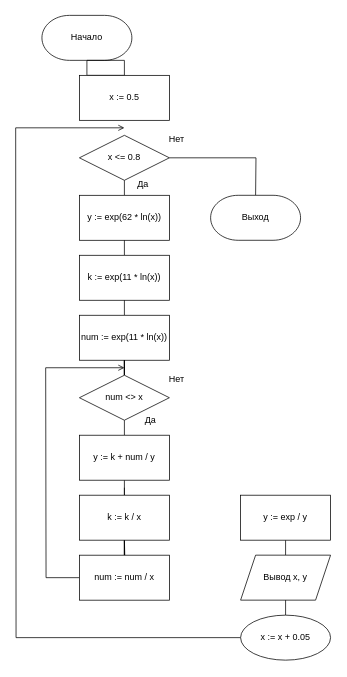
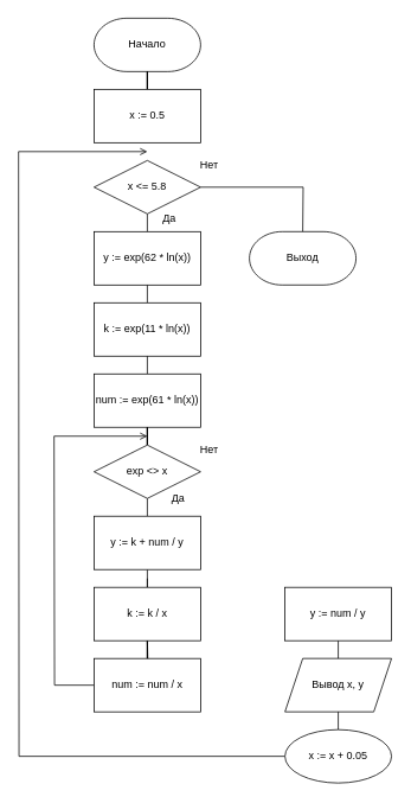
  <mxCell id="0" />
  <mxCell id="1" parent="0" />
  <mxCell id="2" style="edgeStyle=orthogonalEdgeStyle;rounded=0;orthogonalLoop=1;jettySize=auto;html=1;endArrow=none;endFill=0;" edge="1" parent="1" source="3"><mxGeometry relative="1" as="geometry"><mxPoint x="165" y="100" as="targetPoint" /></mxGeometry></mxCell>
- <mxCell id="3" value="Начало" style="strokeWidth=1;html=1;shape=mxgraph.flowchart.terminator;whiteSpace=wrap;" vertex="1" parent="1"><mxGeometry x="55" y="20" width="120" height="60" as="geometry" /></mxCell>
+ <mxCell id="3" value="Начало" style="strokeWidth=1;html=1;shape=mxgraph.flowchart.terminator;whiteSpace=wrap;" vertex="1" parent="1"><mxGeometry x="105" width="120" height="60" as="geometry" y="20" /></mxCell>
  <mxCell id="4" style="edgeStyle=orthogonalEdgeStyle;rounded=0;orthogonalLoop=1;jettySize=auto;html=1;endArrow=none;endFill=0;" edge="1" parent="1" source="5" target="3"><mxGeometry relative="1" as="geometry" /></mxCell>
  <mxCell id="5" value="x := 0.5" style="rounded=0;whiteSpace=wrap;html=1;" vertex="1" parent="1"><mxGeometry x="105" y="100" width="120" height="60" as="geometry" /></mxCell>
  <mxCell id="6" style="edgeStyle=orthogonalEdgeStyle;rounded=0;orthogonalLoop=1;jettySize=auto;html=1;endArrow=none;endFill=0;" edge="1" parent="1"><mxGeometry relative="1" as="geometry"><mxPoint x="165" y="260" as="targetPoint" /><mxPoint x="165" y="240" as="sourcePoint" /></mxGeometry></mxCell>
  <mxCell id="7" value="у := exp(62 * ln(x))" style="rounded=0;whiteSpace=wrap;html=1;" vertex="1" parent="1"><mxGeometry x="105" y="260" width="120" height="60" as="geometry" /></mxCell>
  <mxCell id="8" style="edgeStyle=orthogonalEdgeStyle;rounded=0;orthogonalLoop=1;jettySize=auto;html=1;endArrow=none;endFill=0;" edge="1" parent="1"><mxGeometry relative="1" as="geometry"><mxPoint x="165" y="340" as="targetPoint" /><mxPoint x="165" y="320" as="sourcePoint" /></mxGeometry></mxCell>
  <mxCell id="9" value="k := exp(11 * ln(x))" style="rounded=0;whiteSpace=wrap;html=1;" vertex="1" parent="1"><mxGeometry x="105" y="340" width="120" height="60" as="geometry" /></mxCell>
  <mxCell id="10" style="edgeStyle=orthogonalEdgeStyle;rounded=0;orthogonalLoop=1;jettySize=auto;html=1;endArrow=none;endFill=0;" edge="1" parent="1"><mxGeometry relative="1" as="geometry"><mxPoint x="165" y="420" as="targetPoint" /><mxPoint x="165" y="400" as="sourcePoint" /></mxGeometry></mxCell>
  <mxCell id="11" style="edgeStyle=orthogonalEdgeStyle;rounded=0;orthogonalLoop=1;jettySize=auto;html=1;endArrow=none;endFill=0;" edge="1" parent="1" source="12"><mxGeometry relative="1" as="geometry"><mxPoint x="165" y="500" as="targetPoint" /></mxGeometry></mxCell>
- <mxCell id="12" value="num := exp(11 * ln(x))" style="rounded=0;whiteSpace=wrap;html=1;" vertex="1" parent="1"><mxGeometry x="105" y="420" width="120" height="60" as="geometry" /></mxCell>
+ <mxCell id="12" value="num := exp(61 * ln(x))" style="rounded=0;whiteSpace=wrap;html=1;" vertex="1" parent="1"><mxGeometry x="105" y="420" width="120" height="60" as="geometry" /></mxCell>
  <mxCell id="13" style="edgeStyle=orthogonalEdgeStyle;rounded=0;orthogonalLoop=1;jettySize=auto;html=1;endArrow=none;endFill=0;" edge="1" parent="1" source="15"><mxGeometry relative="1" as="geometry"><mxPoint x="165" y="580" as="targetPoint" /></mxGeometry></mxCell>
  <mxCell id="14" style="edgeStyle=orthogonalEdgeStyle;rounded=0;orthogonalLoop=1;jettySize=auto;html=1;endArrow=none;endFill=0;" edge="1" parent="1" source="15" target="12"><mxGeometry relative="1" as="geometry"><mxPoint x="380" y="580" as="targetPoint" /></mxGeometry></mxCell>
- <mxCell id="15" value="num &amp;lt;&amp;gt; x" style="rhombus;whiteSpace=wrap;html=1;strokeWidth=1;" vertex="1" parent="1"><mxGeometry x="105" y="500" width="120" height="60" as="geometry" /></mxCell>
+ <mxCell id="15" value="exp &amp;lt;&amp;gt; x" style="rhombus;whiteSpace=wrap;html=1;strokeWidth=1;" vertex="1" parent="1"><mxGeometry x="105" y="500" width="120" height="60" as="geometry" /></mxCell>
  <mxCell id="16" style="edgeStyle=orthogonalEdgeStyle;rounded=0;orthogonalLoop=1;jettySize=auto;html=1;endArrow=none;endFill=0;" edge="1" parent="1" source="17"><mxGeometry relative="1" as="geometry"><mxPoint x="340" y="260" as="targetPoint" /></mxGeometry></mxCell>
- <mxCell id="17" value="x &amp;lt;= 0.8" style="rhombus;whiteSpace=wrap;html=1;strokeWidth=1;" vertex="1" parent="1"><mxGeometry x="105" y="180" width="120" height="60" as="geometry" /></mxCell>
+ <mxCell id="17" value="x &amp;lt;= 5.8" style="rhombus;whiteSpace=wrap;html=1;strokeWidth=1;" vertex="1" parent="1"><mxGeometry x="105" y="180" width="120" height="60" as="geometry" /></mxCell>
  <mxCell id="18" value="Да" style="text;html=1;strokeColor=none;fillColor=none;align=center;verticalAlign=middle;whiteSpace=wrap;rounded=0;" vertex="1" parent="1"><mxGeometry x="160" y="230" width="60" height="30" as="geometry" /></mxCell>
  <mxCell id="19" value="Нет" style="text;html=1;strokeColor=none;fillColor=none;align=center;verticalAlign=middle;whiteSpace=wrap;rounded=0;" vertex="1" parent="1"><mxGeometry x="205" y="170" width="60" height="30" as="geometry" /></mxCell>
  <mxCell id="20" value="Да" style="text;html=1;strokeColor=none;fillColor=none;align=center;verticalAlign=middle;whiteSpace=wrap;rounded=0;" vertex="1" parent="1"><mxGeometry x="180" y="550" width="40" height="20" as="geometry" /></mxCell>
  <mxCell id="21" value="" style="edgeStyle=orthogonalEdgeStyle;rounded=0;orthogonalLoop=1;jettySize=auto;html=1;endArrow=none;endFill=0;" edge="1" parent="1" target="28"><mxGeometry relative="1" as="geometry"><mxPoint x="165" y="720" as="sourcePoint" /></mxGeometry></mxCell>
  <mxCell id="22" style="edgeStyle=orthogonalEdgeStyle;rounded=0;orthogonalLoop=1;jettySize=auto;html=1;endArrow=none;endFill=0;" edge="1" parent="1" source="23"><mxGeometry relative="1" as="geometry"><mxPoint x="165" y="650" as="targetPoint" /></mxGeometry></mxCell>
  <mxCell id="23" value="y := k + num / y" style="rounded=0;whiteSpace=wrap;html=1;strokeWidth=1;" vertex="1" parent="1"><mxGeometry x="105" y="580" width="120" height="60" as="geometry" /></mxCell>
  <mxCell id="24" style="edgeStyle=orthogonalEdgeStyle;rounded=0;orthogonalLoop=1;jettySize=auto;html=1;endArrow=none;endFill=0;" edge="1" parent="1"><mxGeometry relative="1" as="geometry"><mxPoint x="165" y="740.02" as="targetPoint" /><mxPoint x="165.034" y="720.003" as="sourcePoint" /></mxGeometry></mxCell>
  <mxCell id="25" style="edgeStyle=orthogonalEdgeStyle;rounded=0;orthogonalLoop=1;jettySize=auto;html=1;endArrow=none;endFill=0;" edge="1" parent="1" source="28"><mxGeometry relative="1" as="geometry"><mxPoint x="60" y="490" as="targetPoint" /></mxGeometry></mxCell>
  <mxCell id="26" value="" style="edgeStyle=orthogonalEdgeStyle;rounded=0;orthogonalLoop=1;jettySize=auto;html=1;endArrow=none;endFill=0;" edge="1" parent="1" source="28"><mxGeometry relative="1" as="geometry"><mxPoint x="165" y="720" as="targetPoint" /></mxGeometry></mxCell>
  <mxCell id="27" value="" style="edgeStyle=orthogonalEdgeStyle;rounded=0;orthogonalLoop=1;jettySize=auto;html=1;endArrow=none;endFill=0;" edge="1" parent="1" source="28"><mxGeometry relative="1" as="geometry"><mxPoint x="165" y="720" as="targetPoint" /></mxGeometry></mxCell>
  <mxCell id="28" value="num := num / x" style="rounded=0;whiteSpace=wrap;html=1;strokeWidth=1;" vertex="1" parent="1"><mxGeometry x="105" y="740.02" width="120" height="60" as="geometry" /></mxCell>
  <mxCell id="29" value="" style="endArrow=open;html=1;rounded=0;edgeStyle=orthogonalEdgeStyle;endFill=0;" edge="1" parent="1"><mxGeometry width="50" height="50" relative="1" as="geometry"><mxPoint x="60" y="490" as="sourcePoint" /><mxPoint x="165" y="490" as="targetPoint" /></mxGeometry></mxCell>
  <mxCell id="30" value="Нет" style="text;html=1;strokeColor=none;fillColor=none;align=center;verticalAlign=middle;whiteSpace=wrap;rounded=0;" vertex="1" parent="1"><mxGeometry x="205" y="490" width="60" height="30" as="geometry" /></mxCell>
  <mxCell id="31" style="edgeStyle=orthogonalEdgeStyle;rounded=0;orthogonalLoop=1;jettySize=auto;html=1;endArrow=none;endFill=0;" edge="1" parent="1"><mxGeometry relative="1" as="geometry"><mxPoint x="380" y="740" as="targetPoint" /><mxPoint x="380" y="720" as="sourcePoint" /></mxGeometry></mxCell>
- <mxCell id="32" value="y := exp / y" style="rounded=0;whiteSpace=wrap;html=1;strokeWidth=1;" vertex="1" parent="1"><mxGeometry x="320" y="660" width="120" height="60" as="geometry" /></mxCell>
+ <mxCell id="32" value="y := num / y" style="rounded=0;whiteSpace=wrap;html=1;strokeWidth=1;" vertex="1" parent="1"><mxGeometry x="320" y="660" width="120" height="60" as="geometry" /></mxCell>
  <mxCell id="33" value="Вывод x, y" style="shape=parallelogram;perimeter=parallelogramPerimeter;whiteSpace=wrap;html=1;fixedSize=1;strokeWidth=1;" vertex="1" parent="1"><mxGeometry x="320" y="740" width="120" height="60" as="geometry" /></mxCell>
  <mxCell id="34" value="" style="edgeStyle=orthogonalEdgeStyle;rounded=0;orthogonalLoop=1;jettySize=auto;html=1;endArrow=none;endFill=0;" edge="1" parent="1" source="36"><mxGeometry relative="1" as="geometry"><mxPoint x="380.034" y="800" as="targetPoint" /></mxGeometry></mxCell>
  <mxCell id="35" style="edgeStyle=orthogonalEdgeStyle;rounded=0;orthogonalLoop=1;jettySize=auto;html=1;endArrow=none;endFill=0;" edge="1" parent="1" source="36"><mxGeometry relative="1" as="geometry"><mxPoint x="20" y="170" as="targetPoint" /></mxGeometry></mxCell>
  <mxCell id="36" value="x := x + 0.05" style="ellipse;whiteSpace=wrap;html=1;strokeWidth=1;" vertex="1" parent="1"><mxGeometry x="320" y="820.02" width="120" height="60" as="geometry" /></mxCell>
  <mxCell id="37" value="" style="endArrow=open;html=1;rounded=0;edgeStyle=orthogonalEdgeStyle;endFill=0;" edge="1" parent="1"><mxGeometry width="50" height="50" relative="1" as="geometry"><mxPoint x="20" y="170" as="sourcePoint" /><mxPoint x="165" y="170" as="targetPoint" /><Array as="points"><mxPoint x="165" y="170" /></Array></mxGeometry></mxCell>
  <mxCell id="38" value="Выход" style="strokeWidth=1;html=1;shape=mxgraph.flowchart.terminator;whiteSpace=wrap;" vertex="1" parent="1"><mxGeometry x="280" y="260" width="120" height="60" as="geometry" /></mxCell>
  <mxCell id="39" value="k := k / x" style="rounded=0;whiteSpace=wrap;html=1;" vertex="1" parent="1"><mxGeometry x="105" y="660" width="120" height="60" as="geometry" /></mxCell>
